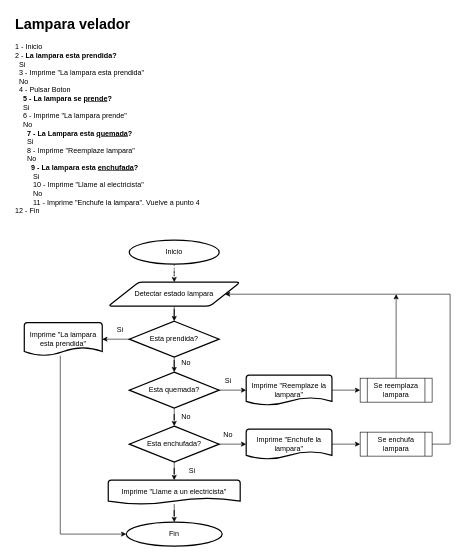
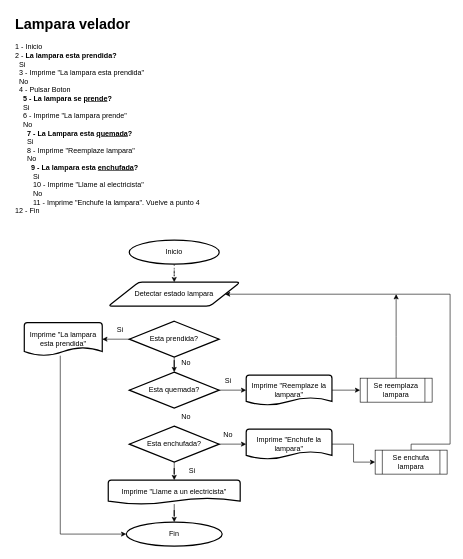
  <mxCell id="0" />
  <mxCell id="1" parent="0" />
  <mxCell id="2" value="&lt;h1&gt;Lampara velador&lt;/h1&gt;&lt;p&gt;1 - Inicio&lt;br&gt;2 - &lt;b&gt;La lampara esta prendida?&lt;/b&gt;&lt;br&gt;&lt;span style=&quot;white-space: pre;&quot;&gt; &lt;span style=&quot;white-space: pre;&quot;&gt; &lt;/span&gt;&lt;/span&gt;Si&lt;br&gt;&lt;span style=&quot;white-space: pre;&quot;&gt; &lt;span style=&quot;white-space: pre;&quot;&gt; &lt;/span&gt;&lt;/span&gt;3 - Imprime &quot;La lampara esta prendida&quot;&lt;br&gt;&lt;span style=&quot;white-space: pre;&quot;&gt; &lt;span style=&quot;white-space: pre;&quot;&gt; &lt;/span&gt;&lt;/span&gt;No&lt;br&gt;&lt;span style=&quot;white-space: pre;&quot;&gt; &lt;span style=&quot;white-space: pre;&quot;&gt; &lt;/span&gt;&lt;/span&gt;4 - Pulsar Boton&lt;br&gt;&lt;span style=&quot;white-space: pre;&quot;&gt; &lt;/span&gt;&lt;span style=&quot;white-space: pre;&quot;&gt; &lt;span style=&quot;white-space: pre;&quot;&gt; &lt;/span&gt;&lt;span style=&quot;white-space: pre;&quot;&gt; &lt;/span&gt;&lt;/span&gt;&lt;b&gt;5 - La lampara se &lt;u&gt;prende&lt;/u&gt;?&lt;/b&gt;&lt;br&gt;&lt;span style=&quot;white-space: pre;&quot;&gt; &lt;/span&gt;&lt;span style=&quot;white-space: pre;&quot;&gt; &lt;span style=&quot;white-space: pre;&quot;&gt; &lt;/span&gt;&lt;span style=&quot;white-space: pre;&quot;&gt; &lt;/span&gt;&lt;/span&gt;Si&lt;br&gt;&lt;span style=&quot;white-space: pre;&quot;&gt; &lt;/span&gt;&lt;span style=&quot;white-space: pre;&quot;&gt; &lt;span style=&quot;white-space: pre;&quot;&gt; &lt;/span&gt;&lt;span style=&quot;white-space: pre;&quot;&gt; &lt;/span&gt;&lt;/span&gt;6 - Imprime &quot;La lampara prende&quot;&lt;br&gt;&lt;span style=&quot;white-space: pre;&quot;&gt; &lt;/span&gt;&lt;span style=&quot;white-space: pre;&quot;&gt; &lt;span style=&quot;white-space: pre;&quot;&gt; &lt;/span&gt;&lt;span style=&quot;white-space: pre;&quot;&gt; &lt;/span&gt;&lt;/span&gt;No&lt;br&gt;&lt;span style=&quot;white-space: pre;&quot;&gt; &lt;/span&gt;&lt;span style=&quot;white-space: pre;&quot;&gt; &lt;/span&gt;&lt;span style=&quot;white-space: pre;&quot;&gt; &lt;span style=&quot;white-space: pre;&quot;&gt; &lt;/span&gt;&lt;span style=&quot;white-space: pre;&quot;&gt; &lt;span style=&quot;white-space: pre;&quot;&gt; &lt;/span&gt;&lt;/span&gt;&lt;/span&gt;&lt;b&gt;7 - La Lampara esta &lt;u&gt;quemada&lt;/u&gt;?&lt;/b&gt;&lt;br&gt;&lt;span style=&quot;white-space: pre;&quot;&gt; &lt;/span&gt;&lt;span style=&quot;white-space: pre;&quot;&gt; &lt;/span&gt;&lt;span style=&quot;white-space: pre;&quot;&gt; &lt;span style=&quot;white-space: pre;&quot;&gt; &lt;/span&gt;&lt;span style=&quot;white-space: pre;&quot;&gt; &lt;/span&gt;&lt;span style=&quot;white-space: pre;&quot;&gt; &lt;/span&gt;&lt;/span&gt;Si&lt;br&gt;&lt;span style=&quot;white-space: pre;&quot;&gt; &lt;/span&gt;&lt;span style=&quot;white-space: pre;&quot;&gt; &lt;/span&gt;&lt;span style=&quot;white-space: pre;&quot;&gt; &lt;span style=&quot;white-space: pre;&quot;&gt; &lt;/span&gt;&lt;span style=&quot;white-space: pre;&quot;&gt; &lt;/span&gt;&lt;span style=&quot;white-space: pre;&quot;&gt; &lt;/span&gt;&lt;/span&gt;8 - Imprime &quot;Reemplaze lampara&quot;&lt;br&gt;&lt;span style=&quot;white-space: pre;&quot;&gt; &lt;/span&gt;&lt;span style=&quot;white-space: pre;&quot;&gt; &lt;/span&gt;&lt;span style=&quot;white-space: pre;&quot;&gt; &lt;span style=&quot;white-space: pre;&quot;&gt; &lt;/span&gt;&lt;span style=&quot;white-space: pre;&quot;&gt; &lt;/span&gt;&lt;span style=&quot;white-space: pre;&quot;&gt; &lt;/span&gt;&lt;/span&gt;No&lt;br&gt;&lt;span style=&quot;white-space: pre;&quot;&gt; &lt;/span&gt;&lt;span style=&quot;white-space: pre;&quot;&gt; &lt;/span&gt;&lt;span style=&quot;white-space: pre;&quot;&gt; &lt;span style=&quot;white-space: pre;&quot;&gt; &lt;span style=&quot;white-space: pre;&quot;&gt; &lt;/span&gt;&lt;span style=&quot;white-space: pre;&quot;&gt; &lt;/span&gt;&lt;span style=&quot;white-space: pre;&quot;&gt; &lt;/span&gt;&lt;span style=&quot;white-space: pre;&quot;&gt; &lt;/span&gt;&lt;/span&gt;&lt;/span&gt;&lt;b&gt;9 - La lampara esta &lt;u&gt;enchufada&lt;/u&gt;?&lt;/b&gt;&lt;br&gt;&lt;span style=&quot;white-space: pre;&quot;&gt; &lt;/span&gt;&lt;span style=&quot;white-space: pre;&quot;&gt; &lt;/span&gt;&lt;span style=&quot;white-space: pre;&quot;&gt; &lt;span style=&quot;white-space: pre;&quot;&gt; &lt;span style=&quot;white-space: pre;&quot;&gt; &lt;/span&gt;&lt;span style=&quot;white-space: pre;&quot;&gt; &lt;/span&gt;&lt;span style=&quot;white-space: pre;&quot;&gt; &lt;/span&gt;&lt;span style=&quot;white-space: pre;&quot;&gt; &lt;/span&gt;&lt;span style=&quot;white-space: pre;&quot;&gt; &lt;/span&gt;&lt;/span&gt;&lt;/span&gt;Si&lt;br&gt;&lt;span style=&quot;white-space: pre;&quot;&gt; &lt;/span&gt;&lt;span style=&quot;white-space: pre;&quot;&gt; &lt;/span&gt;&lt;span style=&quot;white-space: pre;&quot;&gt; &lt;/span&gt;&lt;span style=&quot;white-space: pre;&quot;&gt; &lt;span style=&quot;white-space: pre;&quot;&gt; &lt;/span&gt;&lt;span style=&quot;white-space: pre;&quot;&gt; &lt;/span&gt;&lt;span style=&quot;white-space: pre;&quot;&gt; &lt;/span&gt;&lt;span style=&quot;white-space: pre;&quot;&gt; &lt;/span&gt;&lt;span style=&quot;white-space: pre;&quot;&gt; &lt;/span&gt;&lt;/span&gt;10 - Imprime &quot;Llame al electricista&quot;&lt;br&gt;&lt;span style=&quot;white-space: pre;&quot;&gt; &lt;/span&gt;&lt;span style=&quot;white-space: pre;&quot;&gt; &lt;/span&gt;&lt;span style=&quot;white-space: pre;&quot;&gt; &lt;/span&gt;&lt;span style=&quot;white-space: pre;&quot;&gt; &lt;span style=&quot;white-space: pre;&quot;&gt; &lt;/span&gt;&lt;span style=&quot;white-space: pre;&quot;&gt; &lt;/span&gt;&lt;span style=&quot;white-space: pre;&quot;&gt; &lt;/span&gt;&lt;span style=&quot;white-space: pre;&quot;&gt; &lt;/span&gt;&lt;span style=&quot;white-space: pre;&quot;&gt; &lt;/span&gt;&lt;/span&gt;No&lt;br&gt;&lt;span style=&quot;white-space: pre;&quot;&gt; &lt;/span&gt;&lt;span style=&quot;white-space: pre;&quot;&gt; &lt;/span&gt;&lt;span style=&quot;white-space: pre;&quot;&gt; &lt;/span&gt;&lt;span style=&quot;white-space: pre;&quot;&gt; &lt;span style=&quot;white-space: pre;&quot;&gt; &lt;/span&gt;&lt;span style=&quot;white-space: pre;&quot;&gt; &lt;/span&gt;&lt;span style=&quot;white-space: pre;&quot;&gt; &lt;/span&gt;&lt;span style=&quot;white-space: pre;&quot;&gt; &lt;/span&gt;&lt;span style=&quot;white-space: pre;&quot;&gt; &lt;/span&gt;&lt;/span&gt;11 - Imprime &quot;Enchufe la lampara&quot;. Vuelve a punto 4&lt;br&gt;12 - Fin&lt;br&gt;&lt;br&gt;&lt;span style=&quot;white-space: pre;&quot;&gt; &lt;/span&gt;&lt;span style=&quot;white-space: pre;&quot;&gt; &lt;/span&gt;&lt;span style=&quot;white-space: pre;&quot;&gt; &lt;/span&gt;&lt;br&gt;&lt;/p&gt;" style="text;html=1;strokeColor=none;fillColor=none;spacing=5;spacingTop=-20;whiteSpace=wrap;overflow=hidden;rounded=0;" parent="1" vertex="1"><mxGeometry x="20" y="20" width="420" height="390" as="geometry" /></mxCell>
  <mxCell id="3" style="edgeStyle=orthogonalEdgeStyle;rounded=0;orthogonalLoop=1;jettySize=auto;html=1;entryX=0.5;entryY=0;entryDx=0;entryDy=0;dashed=1;" edge="1" parent="1" source="4" target="7"><mxGeometry relative="1" as="geometry" /></mxCell>
  <mxCell id="4" value="Inicio" style="strokeWidth=2;html=1;shape=mxgraph.flowchart.start_1;whiteSpace=wrap;" vertex="1" parent="1"><mxGeometry x="215" y="400" width="150" height="40" as="geometry" /></mxCell>
  <mxCell id="5" value="Fin" style="strokeWidth=2;html=1;shape=mxgraph.flowchart.start_1;whiteSpace=wrap;" vertex="1" parent="1"><mxGeometry x="210" y="870" width="160" height="40" as="geometry" /></mxCell>
- <mxCell id="6" style="edgeStyle=orthogonalEdgeStyle;rounded=0;orthogonalLoop=1;jettySize=auto;html=1;entryX=0.5;entryY=0;entryDx=0;entryDy=0;entryPerimeter=0;" edge="1" parent="1" source="7" target="10"><mxGeometry relative="1" as="geometry" /></mxCell>
  <mxCell id="7" value="Detectar estado lampara" style="shape=parallelogram;html=1;strokeWidth=2;perimeter=parallelogramPerimeter;whiteSpace=wrap;rounded=1;arcSize=12;size=0.23;" vertex="1" parent="1"><mxGeometry x="180" y="470" width="220" height="40" as="geometry" /></mxCell>
  <mxCell id="8" style="edgeStyle=orthogonalEdgeStyle;rounded=0;orthogonalLoop=1;jettySize=auto;html=1;entryX=0.5;entryY=0;entryDx=0;entryDy=0;entryPerimeter=0;" edge="1" parent="1" source="10" target="13"><mxGeometry relative="1" as="geometry" /></mxCell>
  <mxCell id="9" style="edgeStyle=orthogonalEdgeStyle;rounded=0;orthogonalLoop=1;jettySize=auto;html=1;" edge="1" parent="1" source="10" target="20"><mxGeometry relative="1" as="geometry" /></mxCell>
  <mxCell id="10" value="Esta prendida?" style="strokeWidth=2;html=1;shape=mxgraph.flowchart.decision;whiteSpace=wrap;" vertex="1" parent="1"><mxGeometry x="215" y="535" width="150" height="60" as="geometry" /></mxCell>
- <mxCell id="11" style="edgeStyle=orthogonalEdgeStyle;rounded=0;orthogonalLoop=1;jettySize=auto;html=1;entryX=0.5;entryY=0;entryDx=0;entryDy=0;entryPerimeter=0;" edge="1" parent="1" source="13" target="16"><mxGeometry relative="1" as="geometry" /></mxCell>
  <mxCell id="12" style="edgeStyle=orthogonalEdgeStyle;rounded=0;orthogonalLoop=1;jettySize=auto;html=1;entryX=0;entryY=0.5;entryDx=0;entryDy=0;entryPerimeter=0;" edge="1" parent="1" source="13" target="22"><mxGeometry relative="1" as="geometry" /></mxCell>
  <mxCell id="13" value="Esta quemada?" style="strokeWidth=2;html=1;shape=mxgraph.flowchart.decision;whiteSpace=wrap;" vertex="1" parent="1"><mxGeometry x="215" y="620" width="150" height="60" as="geometry" /></mxCell>
  <mxCell id="14" style="edgeStyle=orthogonalEdgeStyle;rounded=0;orthogonalLoop=1;jettySize=auto;html=1;entryX=0.5;entryY=0;entryDx=0;entryDy=0;entryPerimeter=0;" edge="1" parent="1" source="16" target="24"><mxGeometry relative="1" as="geometry" /></mxCell>
  <mxCell id="15" style="edgeStyle=orthogonalEdgeStyle;rounded=0;orthogonalLoop=1;jettySize=auto;html=1;entryX=0;entryY=0.5;entryDx=0;entryDy=0;entryPerimeter=0;" edge="1" parent="1" source="16" target="18"><mxGeometry relative="1" as="geometry" /></mxCell>
  <mxCell id="16" value="Esta enchufada?" style="strokeWidth=2;html=1;shape=mxgraph.flowchart.decision;whiteSpace=wrap;" vertex="1" parent="1"><mxGeometry x="215" y="710" width="150" height="60" as="geometry" /></mxCell>
  <mxCell id="17" style="edgeStyle=orthogonalEdgeStyle;rounded=0;orthogonalLoop=1;jettySize=auto;html=1;entryX=0;entryY=0.5;entryDx=0;entryDy=0;" edge="1" parent="1" source="18" target="34"><mxGeometry relative="1" as="geometry" /></mxCell>
  <mxCell id="18" value="Imprime &quot;Enchufe la lampara&quot;" style="strokeWidth=2;html=1;shape=mxgraph.flowchart.document2;whiteSpace=wrap;size=0.25;" vertex="1" parent="1"><mxGeometry x="410" y="715" width="143" height="50" as="geometry" /></mxCell>
  <mxCell id="19" style="edgeStyle=orthogonalEdgeStyle;rounded=0;orthogonalLoop=1;jettySize=auto;html=1;entryX=0;entryY=0.5;entryDx=0;entryDy=0;entryPerimeter=0;" edge="1" parent="1" source="20" target="5"><mxGeometry relative="1" as="geometry"><Array as="points"><mxPoint x="100" y="890" /></Array></mxGeometry></mxCell>
  <mxCell id="20" value="Imprime &quot;La lampara esta prendida&quot;" style="strokeWidth=2;html=1;shape=mxgraph.flowchart.document2;whiteSpace=wrap;size=0.25;" vertex="1" parent="1"><mxGeometry x="40" y="537.5" width="130" height="55" as="geometry" /></mxCell>
  <mxCell id="21" style="edgeStyle=orthogonalEdgeStyle;rounded=0;orthogonalLoop=1;jettySize=auto;html=1;entryX=0;entryY=0.5;entryDx=0;entryDy=0;" edge="1" parent="1" source="22" target="32"><mxGeometry relative="1" as="geometry" /></mxCell>
  <mxCell id="22" value="Imprime &quot;Reemplaze la lampara&quot;" style="strokeWidth=2;html=1;shape=mxgraph.flowchart.document2;whiteSpace=wrap;size=0.25;" vertex="1" parent="1"><mxGeometry x="410" y="625" width="143" height="50" as="geometry" /></mxCell>
  <mxCell id="23" style="edgeStyle=orthogonalEdgeStyle;rounded=0;orthogonalLoop=1;jettySize=auto;html=1;entryX=0.5;entryY=0;entryDx=0;entryDy=0;entryPerimeter=0;" edge="1" parent="1" source="24" target="5"><mxGeometry relative="1" as="geometry" /></mxCell>
  <mxCell id="24" value="Imprime &quot;Llame a un electricista&quot;" style="strokeWidth=2;html=1;shape=mxgraph.flowchart.document2;whiteSpace=wrap;size=0.25;" vertex="1" parent="1"><mxGeometry x="180" y="800" width="220" height="40" as="geometry" /></mxCell>
  <mxCell id="25" value="No" style="text;html=1;strokeColor=none;fillColor=none;align=center;verticalAlign=middle;whiteSpace=wrap;rounded=0;" vertex="1" parent="1"><mxGeometry x="280" y="590" width="60" height="30" as="geometry" /></mxCell>
  <mxCell id="26" value="No" style="text;html=1;strokeColor=none;fillColor=none;align=center;verticalAlign=middle;whiteSpace=wrap;rounded=0;" vertex="1" parent="1"><mxGeometry x="280" y="680" width="60" height="30" as="geometry" /></mxCell>
  <mxCell id="27" value="No" style="text;html=1;strokeColor=none;fillColor=none;align=center;verticalAlign=middle;whiteSpace=wrap;rounded=0;" vertex="1" parent="1"><mxGeometry x="350" y="710" width="60" height="30" as="geometry" /></mxCell>
  <mxCell id="28" value="Si" style="text;html=1;strokeColor=none;fillColor=none;align=center;verticalAlign=middle;whiteSpace=wrap;rounded=0;" vertex="1" parent="1"><mxGeometry x="290" y="770" width="60" height="30" as="geometry" /></mxCell>
  <mxCell id="29" value="Si" style="text;html=1;strokeColor=none;fillColor=none;align=center;verticalAlign=middle;whiteSpace=wrap;rounded=0;" vertex="1" parent="1"><mxGeometry x="350" y="620" width="60" height="30" as="geometry" /></mxCell>
  <mxCell id="30" value="Si" style="text;html=1;strokeColor=none;fillColor=none;align=center;verticalAlign=middle;whiteSpace=wrap;rounded=0;" vertex="1" parent="1"><mxGeometry x="170" y="535" width="60" height="30" as="geometry" /></mxCell>
  <mxCell id="31" style="edgeStyle=orthogonalEdgeStyle;rounded=0;orthogonalLoop=1;jettySize=auto;html=1;" edge="1" parent="1" source="32"><mxGeometry relative="1" as="geometry"><mxPoint x="660" y="490" as="targetPoint" /></mxGeometry></mxCell>
  <mxCell id="32" value="Se reemplaza&lt;br&gt;lampara" style="shape=process;whiteSpace=wrap;html=1;backgroundOutline=1;" vertex="1" parent="1"><mxGeometry x="600" y="630" width="120" height="40" as="geometry" /></mxCell>
  <mxCell id="33" style="edgeStyle=orthogonalEdgeStyle;rounded=0;orthogonalLoop=1;jettySize=auto;html=1;entryX=1;entryY=0.5;entryDx=0;entryDy=0;" edge="1" parent="1" source="34" target="7"><mxGeometry relative="1" as="geometry"><mxPoint x="911" y="500" as="targetPoint" /><Array as="points"><mxPoint x="750" y="740" /><mxPoint x="750" y="490" /></Array></mxGeometry></mxCell>
- <mxCell id="34" value="Se enchufa&lt;br&gt;lampara" style="shape=process;whiteSpace=wrap;html=1;backgroundOutline=1;" vertex="1" parent="1"><mxGeometry x="600" y="720" width="120" height="40" as="geometry" /></mxCell>
+ <mxCell id="34" value="Se enchufa&lt;br&gt;lampara" style="shape=process;whiteSpace=wrap;html=1;backgroundOutline=1;" vertex="1" parent="1"><mxGeometry x="625" y="750" width="120" height="40" as="geometry" /></mxCell>
